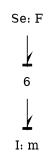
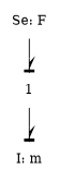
  digraph {
    node [shape=none]
    edge [arrowhead=teelvee arrowtail=none dir=both]
    n1 [label="Se: F"]
-   n2 [label=6]
+   n2 [label=1]
    n3 [label="I: m"]
    n1 -> n2
    n2 -> n3
  }
